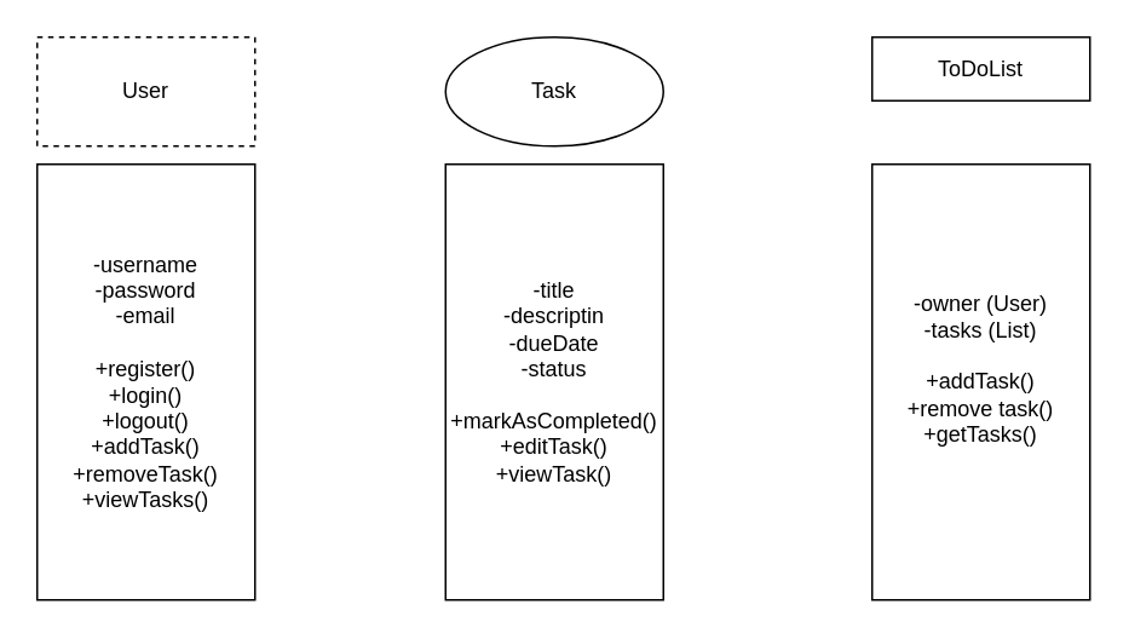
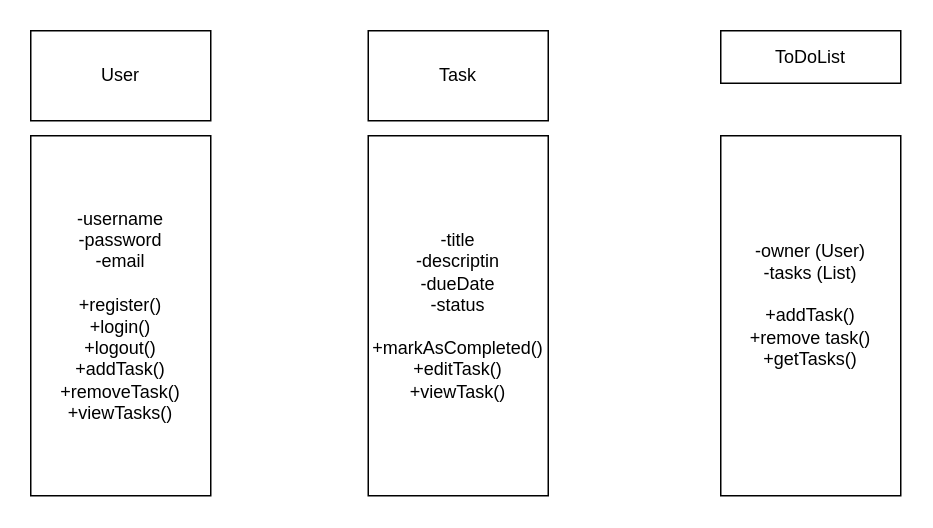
  <mxCell id="0" />
  <mxCell id="1" parent="0" />
- <mxCell id="2" value="User" style="whiteSpace=wrap;html=1;dashed=1;" vertex="1" parent="1"><mxGeometry x="20" y="20" width="120" height="60" as="geometry" /></mxCell>
+ <mxCell id="2" value="User" style="whiteSpace=wrap;html=1;" vertex="1" parent="1"><mxGeometry x="20" y="20" width="120" height="60" as="geometry" /></mxCell>
  <mxCell id="3" value="-username&lt;br&gt;-password&lt;br&gt;-email&lt;br&gt;&lt;br&gt;+register()&lt;br&gt;+login()&lt;br&gt;+logout()&lt;br&gt;+addTask()&lt;br&gt;+removeTask()&lt;br&gt;+viewTasks()" style="whiteSpace=wrap;html=1;" vertex="1" parent="1"><mxGeometry x="20" y="90" width="120" height="240" as="geometry" /></mxCell>
- <mxCell id="4" value="Task" style="ellipse;whiteSpace=wrap;html=1;" vertex="1" parent="1"><mxGeometry x="245" y="20" width="120" height="60" as="geometry" /></mxCell>
+ <mxCell id="4" value="Task" style="whiteSpace=wrap;html=1;" vertex="1" parent="1"><mxGeometry x="245" y="20" width="120" height="60" as="geometry" /></mxCell>
  <mxCell id="5" value="-title&lt;br&gt;-descriptin&lt;br&gt;-dueDate&lt;br&gt;-status&lt;br&gt;&lt;br&gt;+markAsCompleted()&lt;br&gt;+editTask()&lt;br&gt;+viewTask()" style="whiteSpace=wrap;html=1;" vertex="1" parent="1"><mxGeometry x="245" y="90" width="120" height="240" as="geometry" /></mxCell>
  <mxCell id="6" value="ToDoList" style="whiteSpace=wrap;html=1;" vertex="1" parent="1"><mxGeometry x="480" y="20" width="120" height="35" as="geometry" /></mxCell>
  <mxCell id="7" value="-owner (User)&lt;br&gt;-tasks (List)&lt;br&gt;&lt;br&gt;+addTask()&lt;br&gt;+remove task()&lt;br&gt;+getTasks()&lt;br&gt;&lt;div&gt;&lt;br&gt;&lt;/div&gt;" style="whiteSpace=wrap;html=1;" vertex="1" parent="1"><mxGeometry x="480" y="90" width="120" height="240" as="geometry" /></mxCell>
